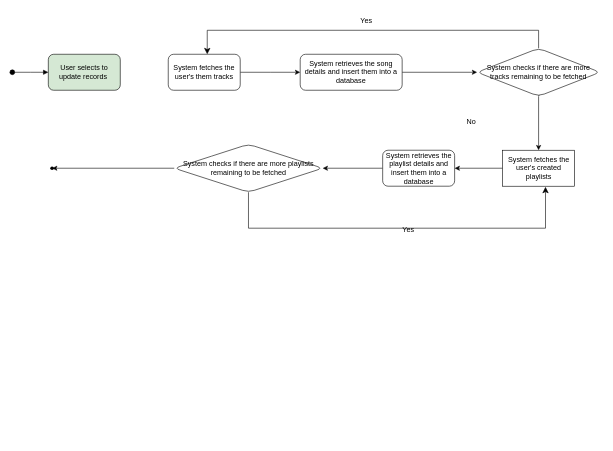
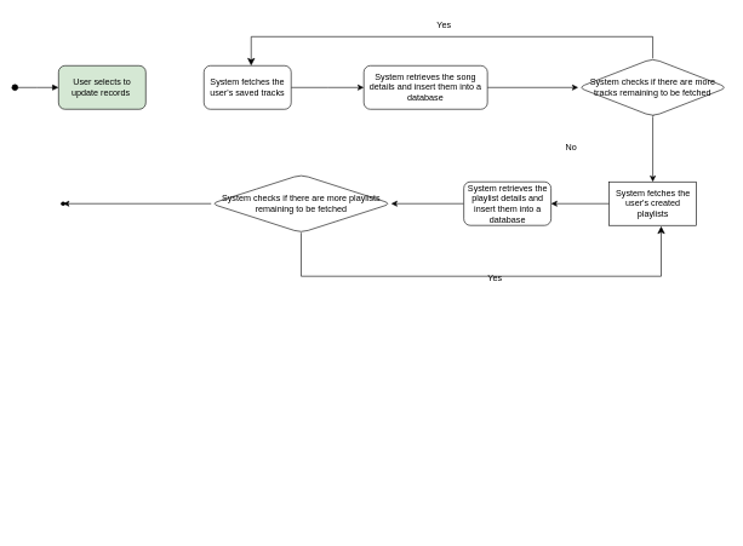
  <mxCell id="0" />
  <mxCell id="1" parent="0" />
  <mxCell id="2" value="" style="html=1;verticalAlign=bottom;startArrow=oval;startFill=1;endArrow=block;startSize=8;edgeStyle=elbowEdgeStyle;elbow=vertical;curved=0;rounded=0;" parent="1" edge="1"><mxGeometry width="60" relative="1" as="geometry"><mxPoint x="20" y="120" as="sourcePoint" /><mxPoint x="80" y="120" as="targetPoint" /></mxGeometry></mxCell>
  <mxCell id="3" value="User selects to update records&amp;nbsp;" style="rounded=1;whiteSpace=wrap;html=1;fillColor=#d5e8d4;" parent="1" vertex="1"><mxGeometry x="80" y="90" width="120" height="60" as="geometry" /></mxCell>
  <mxCell id="4" value="" style="edgeStyle=orthogonalEdgeStyle;rounded=0;orthogonalLoop=1;jettySize=auto;html=1;" parent="1" source="5" edge="1"><mxGeometry relative="1" as="geometry"><mxPoint x="500" y="120" as="targetPoint" /></mxGeometry></mxCell>
- <mxCell id="5" value="System fetches the user's them tracks" style="whiteSpace=wrap;html=1;rounded=1;" parent="1" vertex="1"><mxGeometry x="280" y="90" width="120" height="60" as="geometry" /></mxCell>
+ <mxCell id="5" value="System fetches the user's saved tracks" style="whiteSpace=wrap;html=1;rounded=1;" parent="1" vertex="1"><mxGeometry x="280" y="90" width="120" height="60" as="geometry" /></mxCell>
  <mxCell id="6" style="edgeStyle=orthogonalEdgeStyle;rounded=0;orthogonalLoop=1;jettySize=auto;html=1;exitX=0.5;exitY=1;exitDx=0;exitDy=0;" parent="1" edge="1"><mxGeometry relative="1" as="geometry"><mxPoint x="560" y="160" as="sourcePoint" /><mxPoint x="560" y="160" as="targetPoint" /></mxGeometry></mxCell>
  <mxCell id="7" value="" style="edgeStyle=elbowEdgeStyle;elbow=vertical;endArrow=classic;html=1;curved=0;rounded=0;endSize=8;startSize=8;" parent="1" source="13" edge="1"><mxGeometry width="50" height="50" relative="1" as="geometry"><mxPoint x="565" y="90" as="sourcePoint" /><mxPoint x="345" y="90" as="targetPoint" /><Array as="points"><mxPoint x="355" y="50" /><mxPoint x="465" y="270" /></Array></mxGeometry></mxCell>
  <mxCell id="8" value="Yes" style="text;html=1;align=center;verticalAlign=middle;resizable=0;points=[];autosize=1;strokeColor=none;fillColor=none;" parent="1" vertex="1"><mxGeometry x="590" width="40" height="30" as="geometry" y="20" /></mxCell>
  <mxCell id="9" value="" style="edgeStyle=orthogonalEdgeStyle;rounded=0;orthogonalLoop=1;jettySize=auto;html=1;" parent="1" source="10" target="13" edge="1"><mxGeometry relative="1" as="geometry" /></mxCell>
  <mxCell id="10" value="System retrieves the song details and insert them into a database" style="whiteSpace=wrap;html=1;rounded=1;" parent="1" vertex="1"><mxGeometry x="500" y="90" width="170" height="60" as="geometry" /></mxCell>
  <mxCell id="11" style="edgeStyle=orthogonalEdgeStyle;rounded=0;orthogonalLoop=1;jettySize=auto;html=1;" parent="1" edge="1"><mxGeometry relative="1" as="geometry"><mxPoint x="898" y="160" as="targetPoint" /><mxPoint x="900" y="150" as="sourcePoint" /></mxGeometry></mxCell>
  <mxCell id="12" value="" style="edgeStyle=orthogonalEdgeStyle;rounded=0;orthogonalLoop=1;jettySize=auto;html=1;" parent="1" source="13" target="15" edge="1"><mxGeometry relative="1" as="geometry" /></mxCell>
  <mxCell id="13" value="System checks if there are more tracks remaining to be fetched" style="rhombus;whiteSpace=wrap;html=1;rounded=1;" parent="1" vertex="1"><mxGeometry x="795" y="80" width="205" height="80" as="geometry" /></mxCell>
  <mxCell id="14" value="" style="edgeStyle=orthogonalEdgeStyle;rounded=0;orthogonalLoop=1;jettySize=auto;html=1;" parent="1" source="15" target="18" edge="1"><mxGeometry relative="1" as="geometry" /></mxCell>
  <mxCell id="15" value="System fetches the user's created playlists" style="whiteSpace=wrap;html=1;rounded=0;" parent="1" vertex="1"><mxGeometry x="837.5" y="250" width="120" height="60" as="geometry" /></mxCell>
  <mxCell id="16" value="No" style="text;html=1;align=center;verticalAlign=middle;resizable=0;points=[];autosize=1;strokeColor=none;fillColor=none;" parent="1" vertex="1"><mxGeometry x="765" y="188" width="40" height="30" as="geometry" /></mxCell>
  <mxCell id="17" value="" style="edgeStyle=orthogonalEdgeStyle;rounded=0;orthogonalLoop=1;jettySize=auto;html=1;" parent="1" source="18" target="20" edge="1"><mxGeometry relative="1" as="geometry" /></mxCell>
  <mxCell id="18" value="System retrieves the playlist details and insert them into a database" style="whiteSpace=wrap;html=1;rounded=1;" parent="1" vertex="1"><mxGeometry x="637.5" y="250" width="120" height="60" as="geometry" /></mxCell>
  <mxCell id="19" value="" style="edgeStyle=orthogonalEdgeStyle;rounded=0;orthogonalLoop=1;jettySize=auto;html=1;" parent="1" source="20" target="23" edge="1"><mxGeometry relative="1" as="geometry" /></mxCell>
  <mxCell id="20" value="System checks if there are more playlists remaining to be fetched" style="rhombus;whiteSpace=wrap;html=1;rounded=1;" parent="1" vertex="1"><mxGeometry x="290" y="240" width="247.5" height="80" as="geometry" /></mxCell>
  <mxCell id="21" value="" style="edgeStyle=elbowEdgeStyle;elbow=vertical;endArrow=classic;html=1;curved=0;rounded=0;endSize=8;startSize=8;entryX=0.596;entryY=1.017;entryDx=0;entryDy=0;exitX=0.5;exitY=1;exitDx=0;exitDy=0;entryPerimeter=0;" parent="1" source="20" target="15" edge="1"><mxGeometry width="50" height="50" relative="1" as="geometry"><mxPoint x="837.5" y="420" as="sourcePoint" /><mxPoint x="353.75" y="430" as="targetPoint" /><Array as="points"><mxPoint x="670" y="380" /><mxPoint x="305" y="510" /><mxPoint x="415" y="730" /></Array></mxGeometry></mxCell>
  <mxCell id="22" value="Yes" style="text;html=1;align=center;verticalAlign=middle;resizable=0;points=[];autosize=1;strokeColor=none;fillColor=none;" parent="1" vertex="1"><mxGeometry x="660" y="368" width="40" height="30" as="geometry" /></mxCell>
  <mxCell id="23" value="" style="shape=waypoint;sketch=0;size=6;pointerEvents=1;points=[];fillColor=default;resizable=0;rotatable=0;perimeter=centerPerimeter;snapToPoint=1;rounded=1;" parent="1" vertex="1"><mxGeometry x="76.25" y="270" width="20" height="20" as="geometry" /></mxCell>
